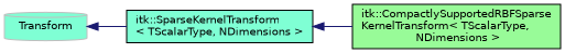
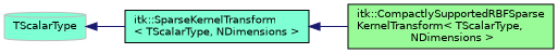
  digraph {
    rankdir=LR
    node [color=black fillcolor=aquamarine fontname=Helvetica fontsize=10 shape=box style=filled]
    edge [color=midnightblue dir=back fontname=Helvetica fontsize=10 labelfontname=Helvetica labelfontsize=10 style=solid]
-   n1 [color=grey75 height=0.2 label=Transform shape=cylinder width=0.4]
+   n1 [color=grey75 height=0.2 label=TScalarType shape=cylinder width=0.4]
    n2 [height=0.2 label="itk::SparseKernelTransform\l\< TScalarType, NDimensions \>" width=0.4]
    n3 [fillcolor=palegreen height=0.2 label="itk::CompactlySupportedRBFSparse\lKernelTransform\< TScalarType,\l NDimensions \>" width=0.4]
    n1 -> n2
    n2 -> n3
  }
